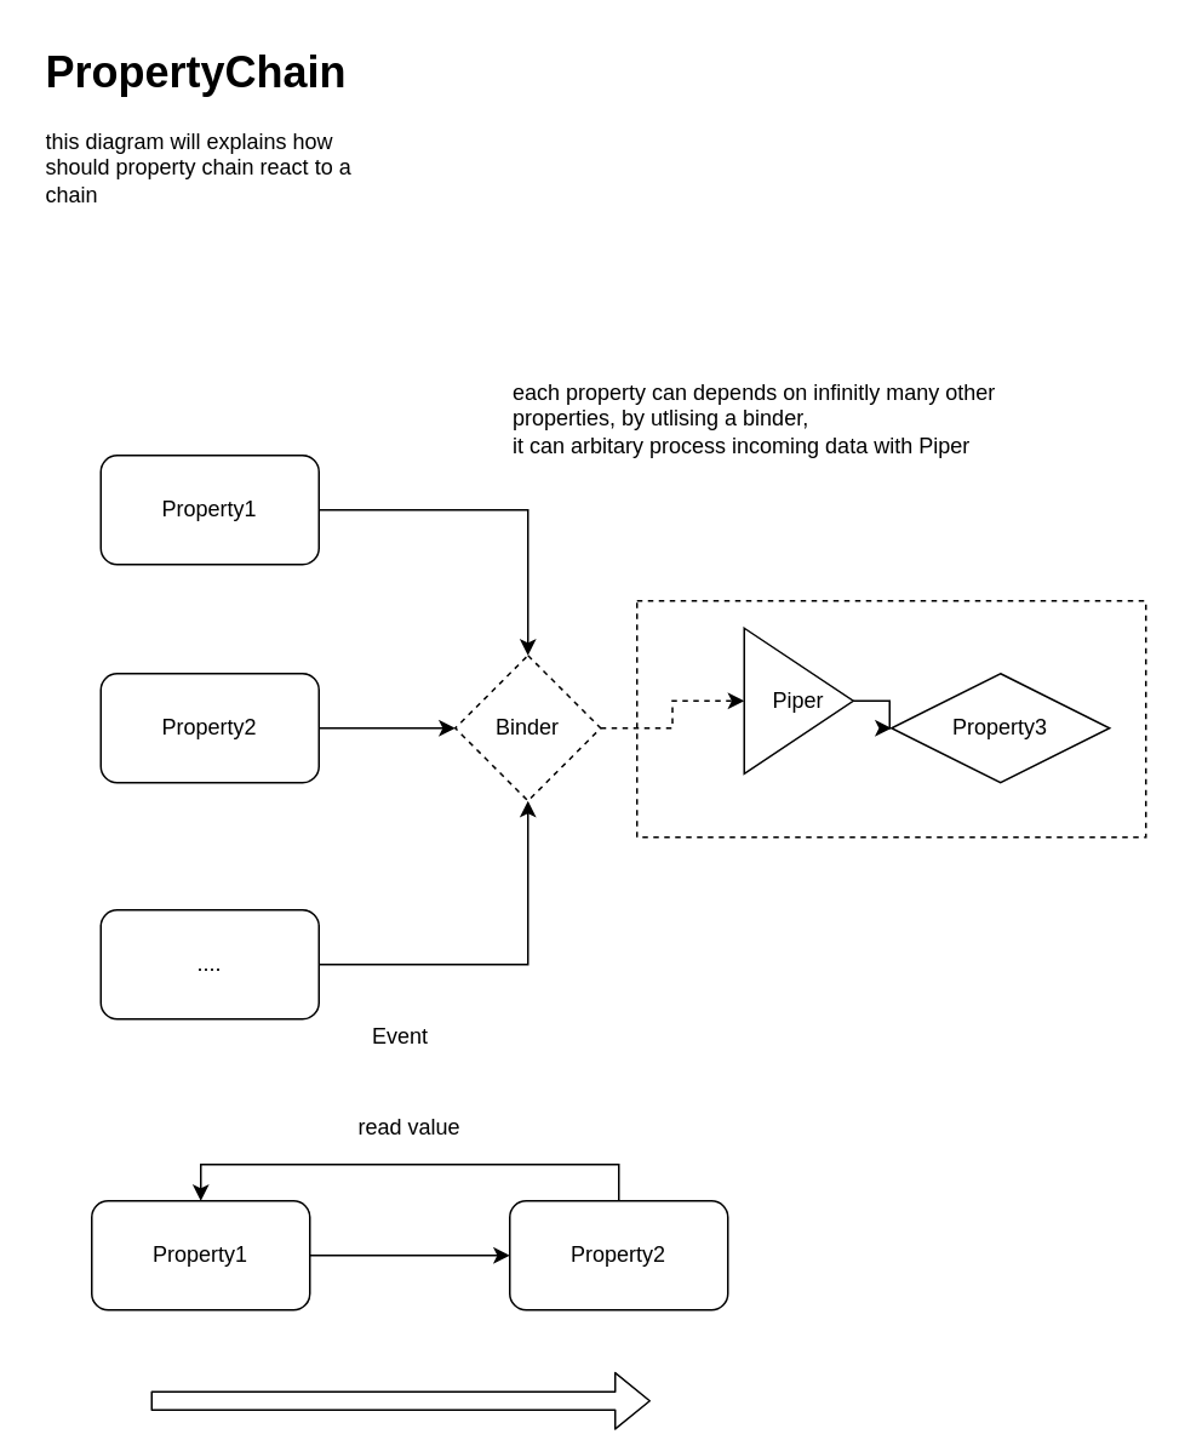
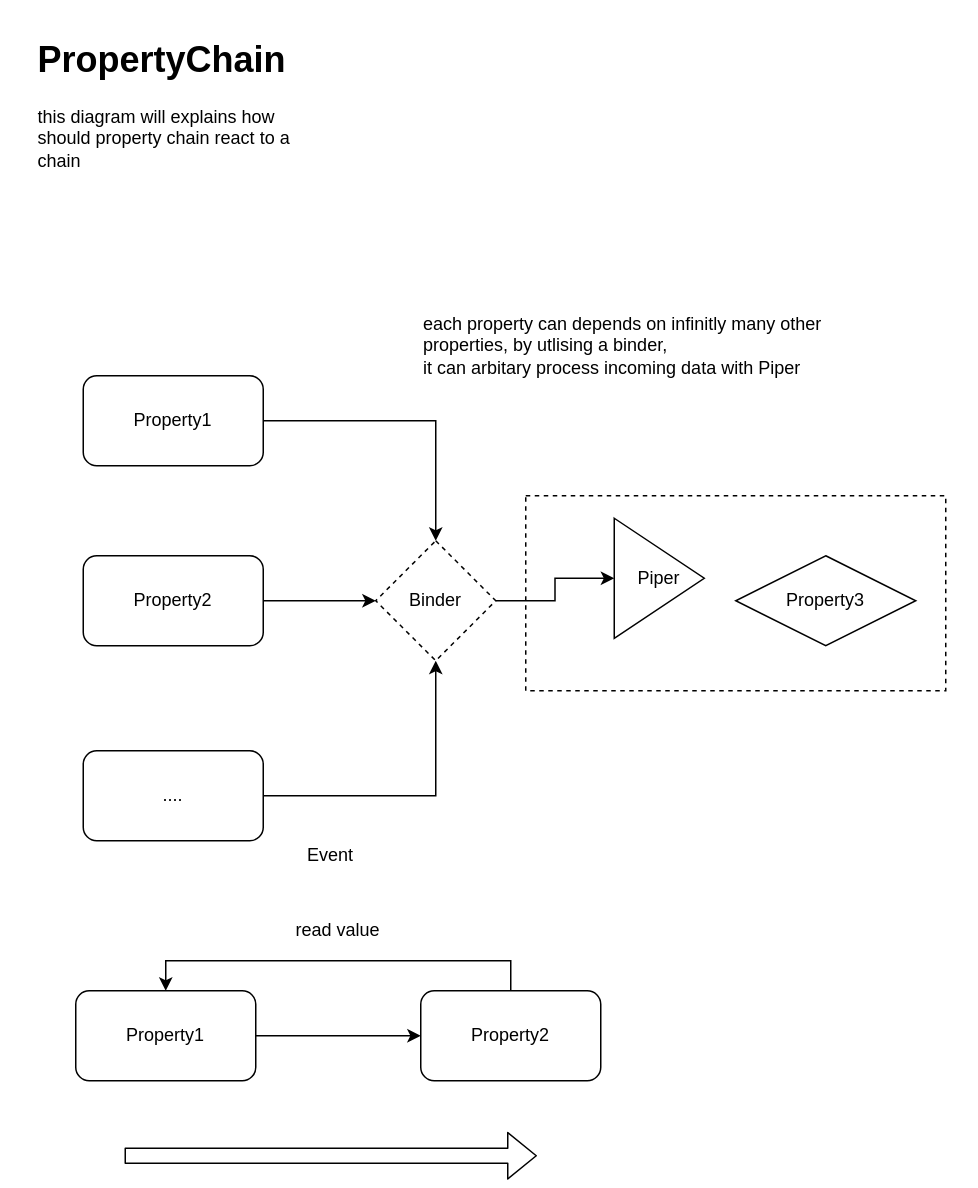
  <mxCell id="0" />
  <mxCell id="1" parent="0" />
  <mxCell id="2" value="&lt;h1&gt;PropertyChain&lt;/h1&gt;&lt;p&gt;this diagram will explains how should property chain react to a chain&lt;/p&gt;" style="text;html=1;strokeColor=none;fillColor=none;spacing=5;spacingTop=-20;whiteSpace=wrap;overflow=hidden;rounded=0;" vertex="1" parent="1"><mxGeometry x="20" y="20" width="190" height="120" as="geometry" /></mxCell>
  <mxCell id="3" style="edgeStyle=orthogonalEdgeStyle;rounded=0;orthogonalLoop=1;jettySize=auto;html=1;" edge="1" parent="1" source="4" target="12"><mxGeometry relative="1" as="geometry" /></mxCell>
  <mxCell id="4" value="Property1" style="rounded=1;whiteSpace=wrap;html=1;" vertex="1" parent="1"><mxGeometry x="55" y="250" width="120" height="60" as="geometry" /></mxCell>
  <mxCell id="5" style="edgeStyle=orthogonalEdgeStyle;rounded=0;orthogonalLoop=1;jettySize=auto;html=1;entryX=0;entryY=0.5;entryDx=0;entryDy=0;" edge="1" parent="1" source="6" target="12"><mxGeometry relative="1" as="geometry" /></mxCell>
  <mxCell id="6" value="Property2" style="rounded=1;whiteSpace=wrap;html=1;" vertex="1" parent="1"><mxGeometry x="55" y="370" width="120" height="60" as="geometry" /></mxCell>
  <mxCell id="7" value="Property3" style="rhombus;whiteSpace=wrap;html=1;" vertex="1" parent="1"><mxGeometry x="490" y="370" width="120" height="60" as="geometry" /></mxCell>
  <mxCell id="8" style="edgeStyle=orthogonalEdgeStyle;rounded=0;orthogonalLoop=1;jettySize=auto;html=1;entryX=0.5;entryY=1;entryDx=0;entryDy=0;" edge="1" parent="1" source="9" target="12"><mxGeometry relative="1" as="geometry" /></mxCell>
  <mxCell id="9" value="...." style="rounded=1;whiteSpace=wrap;html=1;" vertex="1" parent="1"><mxGeometry x="55" y="500" width="120" height="60" as="geometry" /></mxCell>
  <mxCell id="10" value="each property can depends on infinitly many other properties, by utlising a binder,&lt;br&gt;it can arbitary process incoming data with Piper" style="text;html=1;strokeColor=none;fillColor=none;align=left;verticalAlign=middle;whiteSpace=wrap;rounded=0;" vertex="1" parent="1"><mxGeometry x="280" y="200" width="290" height="60" as="geometry" /></mxCell>
- <mxCell id="11" style="edgeStyle=orthogonalEdgeStyle;rounded=0;orthogonalLoop=1;jettySize=auto;html=1;entryX=0;entryY=0.5;entryDx=0;entryDy=0;dashed=1;" edge="1" parent="1" source="12" target="14"><mxGeometry relative="1" as="geometry" /></mxCell>
+ <mxCell id="11" style="edgeStyle=orthogonalEdgeStyle;rounded=0;orthogonalLoop=1;jettySize=auto;html=1;entryX=0;entryY=0.5;entryDx=0;entryDy=0;" edge="1" parent="1" source="12" target="14"><mxGeometry relative="1" as="geometry" /></mxCell>
  <mxCell id="12" value="Binder" style="rhombus;whiteSpace=wrap;html=1;dashed=1;" vertex="1" parent="1"><mxGeometry x="250" y="360" width="80" height="80" as="geometry" /></mxCell>
- <mxCell id="13" style="edgeStyle=orthogonalEdgeStyle;rounded=0;orthogonalLoop=1;jettySize=auto;html=1;entryX=0;entryY=0.5;entryDx=0;entryDy=0;" edge="1" parent="1" source="14" target="7"><mxGeometry relative="1" as="geometry" /></mxCell>
  <mxCell id="14" value="Piper" style="triangle;whiteSpace=wrap;html=1;" vertex="1" parent="1"><mxGeometry x="409" y="345" width="60" height="80" as="geometry" /></mxCell>
  <mxCell id="15" value="" style="rounded=0;whiteSpace=wrap;html=1;align=left;fillColor=none;dashed=1;" vertex="1" parent="1"><mxGeometry x="350" y="330" width="280" height="130" as="geometry" /></mxCell>
  <mxCell id="16" style="edgeStyle=orthogonalEdgeStyle;rounded=0;orthogonalLoop=1;jettySize=auto;html=1;entryX=0;entryY=0.5;entryDx=0;entryDy=0;" edge="1" parent="1" source="17" target="19"><mxGeometry relative="1" as="geometry" /></mxCell>
  <mxCell id="17" value="Property1" style="rounded=1;whiteSpace=wrap;html=1;" vertex="1" parent="1"><mxGeometry x="50" y="660" width="120" height="60" as="geometry" /></mxCell>
  <mxCell id="18" style="edgeStyle=orthogonalEdgeStyle;rounded=0;orthogonalLoop=1;jettySize=auto;html=1;entryX=0.5;entryY=0;entryDx=0;entryDy=0;" edge="1" parent="1" source="19" target="17"><mxGeometry relative="1" as="geometry"><Array as="points"><mxPoint x="340" y="640" /><mxPoint x="110" y="640" /></Array></mxGeometry></mxCell>
  <mxCell id="19" value="Property2" style="rounded=1;whiteSpace=wrap;html=1;" vertex="1" parent="1"><mxGeometry x="280" y="660" width="120" height="60" as="geometry" /></mxCell>
  <mxCell id="20" value="Event" style="text;html=1;strokeColor=none;fillColor=none;align=center;verticalAlign=middle;whiteSpace=wrap;rounded=0;dashed=1;" vertex="1" parent="1"><mxGeometry x="200" y="560" width="40" height="20" as="geometry" /></mxCell>
  <mxCell id="21" value="read value" style="text;html=1;strokeColor=none;fillColor=none;align=center;verticalAlign=middle;whiteSpace=wrap;rounded=0;dashed=1;" vertex="1" parent="1"><mxGeometry x="170" y="610" width="110" height="20" as="geometry" /></mxCell>
  <mxCell id="22" value="" style="shape=flexArrow;endArrow=classic;html=1;" edge="1" parent="1"><mxGeometry width="50" height="50" relative="1" as="geometry"><mxPoint x="82.5" y="770" as="sourcePoint" /><mxPoint x="357.5" y="770" as="targetPoint" /></mxGeometry></mxCell>
